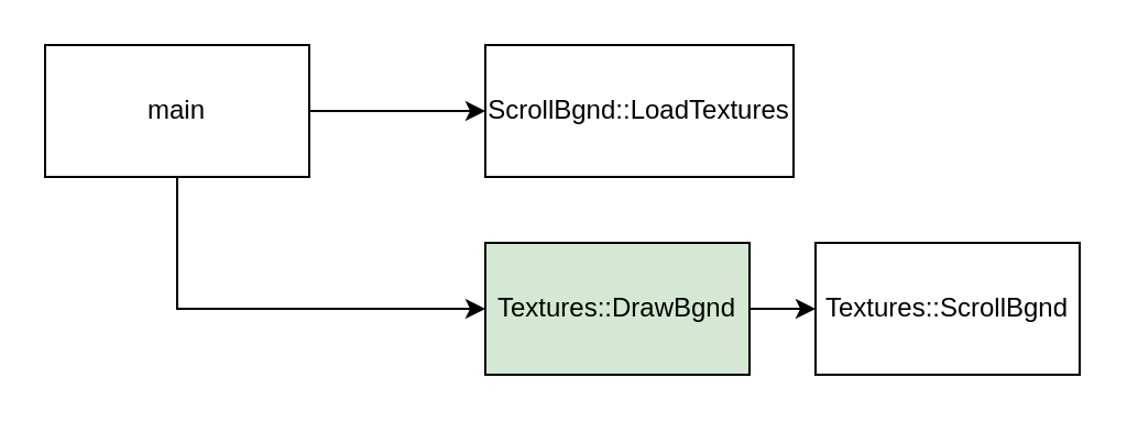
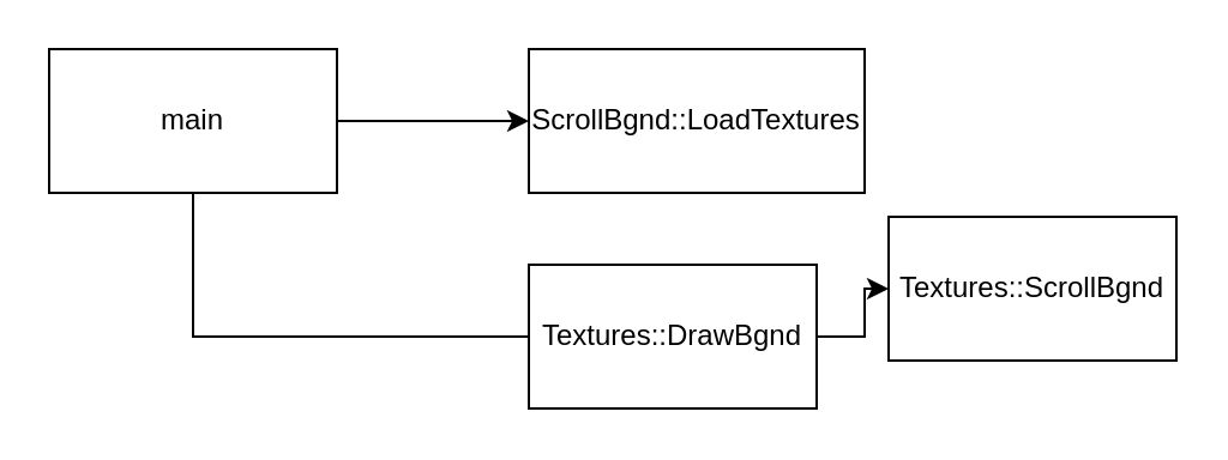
  <mxCell id="0" />
  <mxCell id="1" parent="0" />
  <mxCell id="2" value="" style="edgeStyle=orthogonalEdgeStyle;rounded=0;orthogonalLoop=1;jettySize=auto;html=1;" edge="1" parent="1" source="4" target="5"><mxGeometry relative="1" as="geometry" /></mxCell>
- <mxCell id="3" style="edgeStyle=orthogonalEdgeStyle;rounded=0;orthogonalLoop=1;jettySize=auto;html=1;entryX=0;entryY=0.5;entryDx=0;entryDy=0;" edge="1" parent="1" source="4" target="7"><mxGeometry relative="1" as="geometry"><Array as="points"><mxPoint x="80" y="140" /></Array></mxGeometry></mxCell>
+ <mxCell id="3" style="edgeStyle=orthogonalEdgeStyle;rounded=0;orthogonalLoop=1;jettySize=auto;html=1;entryX=0;entryY=0.5;entryDx=0;entryDy=0;endArrow=none;" edge="1" parent="1" source="4" target="7"><mxGeometry relative="1" as="geometry"><Array as="points"><mxPoint x="80" y="140" /></Array></mxGeometry></mxCell>
  <mxCell id="4" value="main" style="rounded=0;whiteSpace=wrap;html=1;" vertex="1" parent="1"><mxGeometry x="20" y="20" width="120" height="60" as="geometry" /></mxCell>
  <mxCell id="5" value="ScrollBgnd::LoadTextures" style="rounded=0;whiteSpace=wrap;html=1;" vertex="1" parent="1"><mxGeometry x="220" y="20" width="140" height="60" as="geometry" /></mxCell>
  <mxCell id="6" style="edgeStyle=orthogonalEdgeStyle;rounded=0;orthogonalLoop=1;jettySize=auto;html=1;" edge="1" parent="1" source="7" target="8"><mxGeometry relative="1" as="geometry"><mxPoint x="370" y="140" as="targetPoint" /></mxGeometry></mxCell>
- <mxCell id="7" value="Textures::DrawBgnd" style="rounded=0;whiteSpace=wrap;html=1;fillColor=#d5e8d4;" vertex="1" parent="1"><mxGeometry x="220" y="110" width="120" height="60" as="geometry" /></mxCell>
- <mxCell id="8" value="Textures::ScrollBgnd" style="rounded=0;whiteSpace=wrap;html=1;" vertex="1" parent="1"><mxGeometry x="370" y="110" width="120" height="60" as="geometry" /></mxCell>
+ <mxCell id="7" value="Textures::DrawBgnd" style="rounded=0;whiteSpace=wrap;html=1;" vertex="1" parent="1"><mxGeometry x="220" y="110" width="120" height="60" as="geometry" /></mxCell>
+ <mxCell id="8" value="Textures::ScrollBgnd" style="rounded=0;whiteSpace=wrap;html=1;" vertex="1" parent="1"><mxGeometry x="370" y="90" width="120" height="60" as="geometry" /></mxCell>
